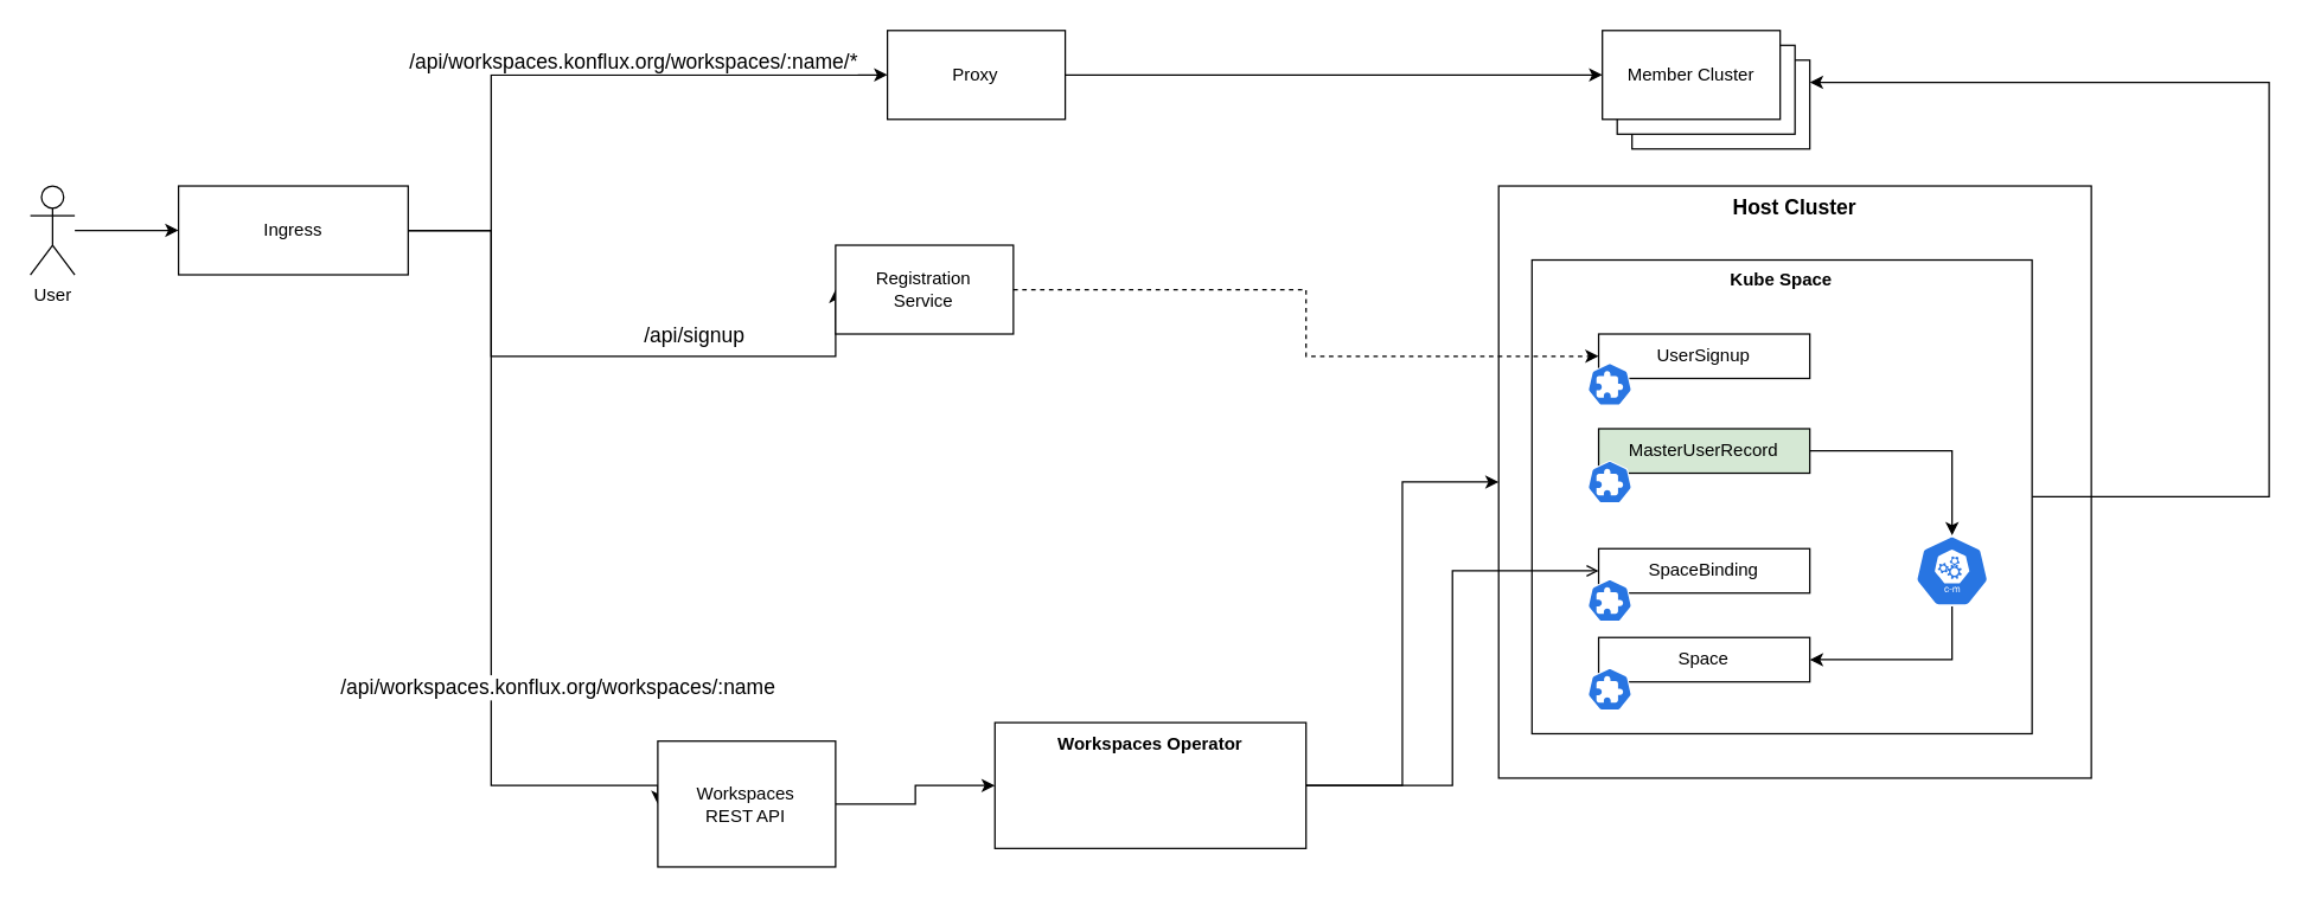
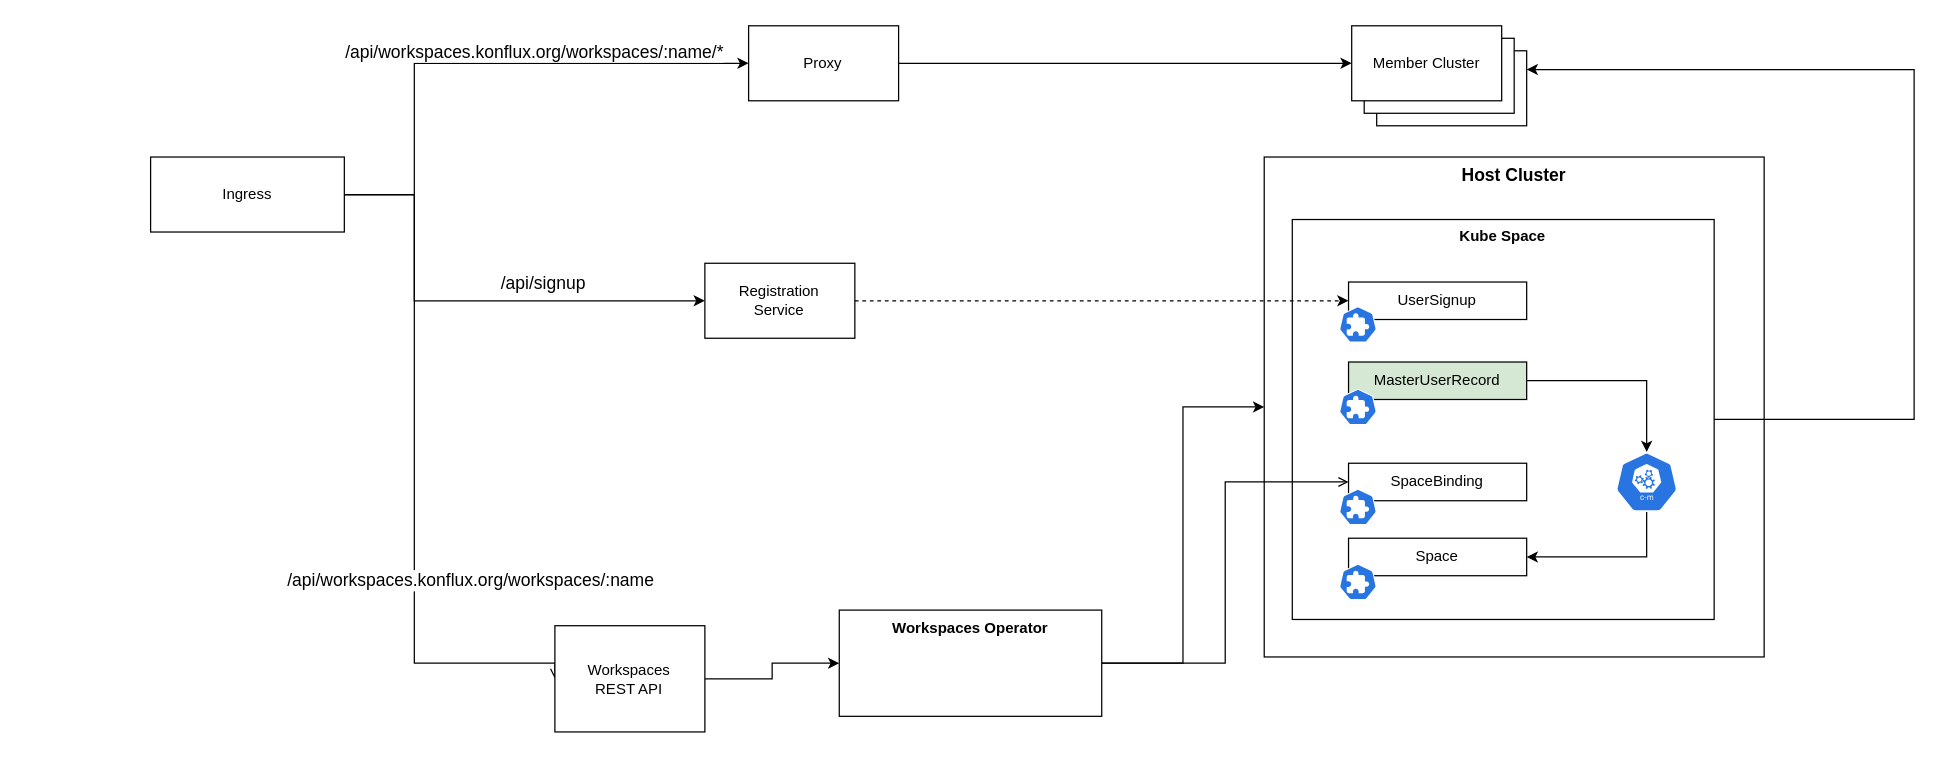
  <mxCell id="0" />
  <mxCell id="1" parent="0" />
- <mxCell id="2" style="edgeStyle=orthogonalEdgeStyle;rounded=0;orthogonalLoop=1;jettySize=auto;html=1;fontSize=14;entryX=0;entryY=0.5;entryDx=0;entryDy=0;" parent="1" source="8" target="12" edge="1"><mxGeometry relative="1" as="geometry"><Array as="points"><mxPoint x="331" y="155" /><mxPoint x="331" y="530" /></Array></mxGeometry></mxCell>
+ <mxCell id="2" style="edgeStyle=orthogonalEdgeStyle;rounded=0;orthogonalLoop=1;jettySize=auto;html=1;fontSize=14;entryX=0;entryY=0.5;entryDx=0;entryDy=0;endArrow=open;" parent="1" source="8" target="12" edge="1"><mxGeometry relative="1" as="geometry"><Array as="points"><mxPoint x="331" y="155" /><mxPoint x="331" y="530" /></Array></mxGeometry></mxCell>
  <mxCell id="3" value="/api/workspaces.konflux.org/workspaces/:name" style="edgeLabel;html=1;align=center;verticalAlign=middle;resizable=0;points=[];fontSize=14;" parent="2" vertex="1" connectable="0"><mxGeometry x="0.265" y="-2" relative="1" as="geometry"><mxPoint x="46" y="12" as="offset" /></mxGeometry></mxCell>
  <mxCell id="4" style="edgeStyle=orthogonalEdgeStyle;rounded=0;orthogonalLoop=1;jettySize=auto;html=1;entryX=0;entryY=0.5;entryDx=0;entryDy=0;fontSize=14;" parent="1" source="8" target="15" edge="1"><mxGeometry relative="1" as="geometry"><Array as="points"><mxPoint x="331" y="155" /><mxPoint x="331" y="240" /></Array></mxGeometry></mxCell>
  <mxCell id="5" value="/api/signup" style="edgeLabel;html=1;align=center;verticalAlign=middle;resizable=0;points=[];fontSize=14;" parent="4" vertex="1" connectable="0"><mxGeometry x="0.486" y="4" relative="1" as="geometry"><mxPoint x="-34" y="-11" as="offset" /></mxGeometry></mxCell>
  <mxCell id="6" style="edgeStyle=orthogonalEdgeStyle;rounded=0;orthogonalLoop=1;jettySize=auto;html=1;entryX=0;entryY=0.5;entryDx=0;entryDy=0;fontSize=14;" parent="1" source="8" target="14" edge="1"><mxGeometry relative="1" as="geometry"><Array as="points"><mxPoint x="331" y="155" /><mxPoint x="331" y="50" /></Array></mxGeometry></mxCell>
  <mxCell id="7" value="/api/workspaces.konflux.org/workspaces/:name/*" style="edgeLabel;html=1;align=center;verticalAlign=middle;resizable=0;points=[];fontSize=14;" parent="6" vertex="1" connectable="0"><mxGeometry x="0.463" relative="1" as="geometry"><mxPoint x="-57" y="-10" as="offset" /></mxGeometry></mxCell>
  <mxCell id="8" value="Ingress" style="rounded=0;whiteSpace=wrap;html=1;" parent="1" vertex="1"><mxGeometry x="120" y="125" width="155" height="60" as="geometry" /></mxCell>
- <mxCell id="9" style="edgeStyle=orthogonalEdgeStyle;rounded=0;orthogonalLoop=1;jettySize=auto;html=1;entryX=0;entryY=0.5;entryDx=0;entryDy=0;" parent="1" source="10" target="8" edge="1"><mxGeometry relative="1" as="geometry" /></mxCell>
- <mxCell id="10" value="User" style="shape=umlActor;verticalLabelPosition=bottom;verticalAlign=top;html=1;outlineConnect=0;" parent="1" vertex="1"><mxGeometry x="20" y="125" width="30" height="60" as="geometry" /></mxCell>
  <mxCell id="11" style="edgeStyle=orthogonalEdgeStyle;rounded=0;orthogonalLoop=1;jettySize=auto;html=1;entryX=0;entryY=0.5;entryDx=0;entryDy=0;" parent="1" source="12" target="28" edge="1"><mxGeometry relative="1" as="geometry" /></mxCell>
  <mxCell id="12" value="Workspaces&lt;br&gt;REST API" style="rounded=0;whiteSpace=wrap;html=1;" parent="1" vertex="1"><mxGeometry x="443.47" y="500" width="120" height="85" as="geometry" /></mxCell>
  <mxCell id="13" style="edgeStyle=orthogonalEdgeStyle;rounded=0;orthogonalLoop=1;jettySize=auto;html=1;entryX=0;entryY=0.5;entryDx=0;entryDy=0;fontSize=14;" parent="1" source="14" target="25" edge="1"><mxGeometry relative="1" as="geometry"><mxPoint x="820" y="50" as="sourcePoint" /></mxGeometry></mxCell>
  <mxCell id="14" value="Proxy" style="rounded=0;whiteSpace=wrap;html=1;" parent="1" vertex="1"><mxGeometry x="598.47" y="20" width="120" height="60" as="geometry" /></mxCell>
- <mxCell id="15" value="Registration &lt;br&gt;Service" style="rounded=0;whiteSpace=wrap;html=1;" parent="1" vertex="1"><mxGeometry x="563.47" y="165" width="120" height="60" as="geometry" /></mxCell>
+ <mxCell id="15" value="Registration &lt;br&gt;Service" style="rounded=0;whiteSpace=wrap;html=1;" parent="1" vertex="1"><mxGeometry x="563.47" y="210" width="120" height="60" as="geometry" /></mxCell>
  <mxCell id="16" value="&lt;b&gt;&lt;font style=&quot;font-size: 14px;&quot;&gt;Host Cluster&lt;/font&gt;&lt;/b&gt;" style="rounded=0;whiteSpace=wrap;html=1;verticalAlign=top;" parent="1" vertex="1"><mxGeometry x="1011" y="125" width="400" height="400" as="geometry" /></mxCell>
  <mxCell id="17" style="edgeStyle=orthogonalEdgeStyle;rounded=0;orthogonalLoop=1;jettySize=auto;html=1;entryX=1;entryY=0.25;entryDx=0;entryDy=0;fontSize=14;exitX=1;exitY=0.5;exitDx=0;exitDy=0;" parent="1" source="18" target="23" edge="1"><mxGeometry relative="1" as="geometry"><Array as="points"><mxPoint x="1531" y="335" /><mxPoint x="1531" y="55" /></Array></mxGeometry></mxCell>
  <mxCell id="18" value="&lt;b&gt;Kube Space&lt;/b&gt;" style="rounded=0;whiteSpace=wrap;html=1;verticalAlign=top;" parent="1" vertex="1"><mxGeometry x="1033.47" y="175" width="337.53" height="320" as="geometry" /></mxCell>
  <mxCell id="19" value="UserSignup" style="rounded=0;whiteSpace=wrap;html=1;" parent="1" vertex="1"><mxGeometry x="1078.47" y="225" width="142.53" height="30" as="geometry" /></mxCell>
  <mxCell id="20" style="edgeStyle=orthogonalEdgeStyle;rounded=0;orthogonalLoop=1;jettySize=auto;html=1;fontSize=14;dashed=1;" parent="1" source="15" target="19" edge="1"><mxGeometry relative="1" as="geometry" /></mxCell>
  <mxCell id="21" value="SpaceBinding" style="rounded=0;whiteSpace=wrap;html=1;" parent="1" vertex="1"><mxGeometry x="1078.47" y="370" width="142.53" height="30" as="geometry" /></mxCell>
  <mxCell id="22" value="" style="group" parent="1" vertex="1" connectable="0"><mxGeometry x="1081" y="20" width="140" height="80" as="geometry" /></mxCell>
  <mxCell id="23" value="Member Cluster" style="rounded=0;whiteSpace=wrap;html=1;" parent="22" vertex="1"><mxGeometry x="20" y="20" width="120" height="60" as="geometry" /></mxCell>
  <mxCell id="24" value="Member Cluster" style="rounded=0;whiteSpace=wrap;html=1;" parent="22" vertex="1"><mxGeometry x="10" y="10" width="120" height="60" as="geometry" /></mxCell>
  <mxCell id="25" value="Member Cluster" style="rounded=0;whiteSpace=wrap;html=1;" parent="22" vertex="1"><mxGeometry width="120" height="60" as="geometry" /></mxCell>
  <mxCell id="26" style="edgeStyle=orthogonalEdgeStyle;rounded=0;orthogonalLoop=1;jettySize=auto;html=1;entryX=0;entryY=0.5;entryDx=0;entryDy=0;endArrow=open;" parent="1" source="28" target="21" edge="1"><mxGeometry relative="1" as="geometry" /></mxCell>
  <mxCell id="27" style="edgeStyle=orthogonalEdgeStyle;rounded=0;orthogonalLoop=1;jettySize=auto;html=1;" parent="1" source="28" target="16" edge="1"><mxGeometry relative="1" as="geometry"><mxPoint x="1078.47" y="445" as="targetPoint" /></mxGeometry></mxCell>
  <mxCell id="28" value="&lt;b&gt;Workspaces Operator&lt;/b&gt;" style="rounded=0;whiteSpace=wrap;html=1;verticalAlign=top;" parent="1" vertex="1"><mxGeometry x="671" y="487.5" width="210" height="85" as="geometry" /></mxCell>
  <mxCell id="29" value="Space" style="rounded=0;whiteSpace=wrap;html=1;" parent="1" vertex="1"><mxGeometry x="1078.47" y="430" width="142.53" height="30" as="geometry" /></mxCell>
  <mxCell id="30" value="" style="sketch=0;html=1;dashed=0;whitespace=wrap;fillColor=#2875E2;strokeColor=#ffffff;points=[[0.005,0.63,0],[0.1,0.2,0],[0.9,0.2,0],[0.5,0,0],[0.995,0.63,0],[0.72,0.99,0],[0.5,1,0],[0.28,0.99,0]];shape=mxgraph.kubernetes.icon;prIcon=crd" vertex="1" parent="1"><mxGeometry x="1071" y="244" width="30" height="30" as="geometry" /></mxCell>
  <mxCell id="31" value="" style="sketch=0;html=1;dashed=0;whitespace=wrap;fillColor=#2875E2;strokeColor=#ffffff;points=[[0.005,0.63,0],[0.1,0.2,0],[0.9,0.2,0],[0.5,0,0],[0.995,0.63,0],[0.72,0.99,0],[0.5,1,0],[0.28,0.99,0]];shape=mxgraph.kubernetes.icon;prIcon=crd" vertex="1" parent="1"><mxGeometry x="1071" y="450" width="30" height="30" as="geometry" /></mxCell>
  <mxCell id="32" value="" style="sketch=0;html=1;dashed=0;whitespace=wrap;fillColor=#2875E2;strokeColor=#ffffff;points=[[0.005,0.63,0],[0.1,0.2,0],[0.9,0.2,0],[0.5,0,0],[0.995,0.63,0],[0.72,0.99,0],[0.5,1,0],[0.28,0.99,0]];shape=mxgraph.kubernetes.icon;prIcon=crd" vertex="1" parent="1"><mxGeometry x="1071" y="390" width="30" height="30" as="geometry" /></mxCell>
  <mxCell id="33" style="edgeStyle=orthogonalEdgeStyle;rounded=0;orthogonalLoop=1;jettySize=auto;html=1;entryX=1;entryY=0.5;entryDx=0;entryDy=0;exitX=0.5;exitY=1;exitDx=0;exitDy=0;exitPerimeter=0;" edge="1" parent="1" source="34" target="29"><mxGeometry relative="1" as="geometry" /></mxCell>
  <mxCell id="34" value="" style="sketch=0;html=1;dashed=0;whitespace=wrap;fillColor=#2875E2;strokeColor=#ffffff;points=[[0.005,0.63,0],[0.1,0.2,0],[0.9,0.2,0],[0.5,0,0],[0.995,0.63,0],[0.72,0.99,0],[0.5,1,0],[0.28,0.99,0]];shape=mxgraph.kubernetes.icon;prIcon=c_m" vertex="1" parent="1"><mxGeometry x="1292" y="361" width="50" height="48" as="geometry" /></mxCell>
  <mxCell id="35" style="edgeStyle=orthogonalEdgeStyle;rounded=0;orthogonalLoop=1;jettySize=auto;html=1;entryX=0.5;entryY=0;entryDx=0;entryDy=0;entryPerimeter=0;" edge="1" parent="1" source="36" target="34"><mxGeometry relative="1" as="geometry" /></mxCell>
  <mxCell id="36" value="MasterUserRecord" style="rounded=0;whiteSpace=wrap;html=1;fillColor=#d5e8d4;" vertex="1" parent="1"><mxGeometry x="1078.47" y="289" width="142.53" height="30" as="geometry" /></mxCell>
  <mxCell id="37" value="" style="sketch=0;html=1;dashed=0;whitespace=wrap;fillColor=#2875E2;strokeColor=#ffffff;points=[[0.005,0.63,0],[0.1,0.2,0],[0.9,0.2,0],[0.5,0,0],[0.995,0.63,0],[0.72,0.99,0],[0.5,1,0],[0.28,0.99,0]];shape=mxgraph.kubernetes.icon;prIcon=crd" vertex="1" parent="1"><mxGeometry x="1071" y="310" width="30" height="30" as="geometry" /></mxCell>
